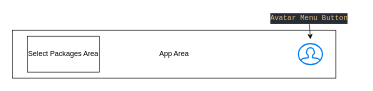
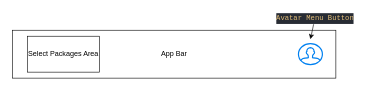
  <mxCell id="0" />
  <mxCell id="1" parent="0" />
- <mxCell id="2" value="App Area" style="whiteSpace=wrap;html=1;" vertex="1" parent="1"><mxGeometry x="20" y="50" width="540" height="80" as="geometry" /></mxCell>
+ <mxCell id="2" value="App Bar" style="whiteSpace=wrap;html=1;" vertex="1" parent="1"><mxGeometry x="20" y="50" width="540" height="80" as="geometry" /></mxCell>
  <mxCell id="3" value="Select Packages Area" style="whiteSpace=wrap;html=1;" vertex="1" parent="1"><mxGeometry x="45" y="60" width="120" height="60" as="geometry" /></mxCell>
  <mxCell id="4" style="edgeStyle=none;html=1;entryX=0.5;entryY=0;entryDx=0;entryDy=0;" edge="1" parent="1" source="5"><mxGeometry relative="1" as="geometry"><mxPoint x="517.5" y="65" as="targetPoint" /></mxGeometry></mxCell>
- <mxCell id="5" value="&lt;div style=&quot;color: rgb(171 , 178 , 191) ; background-color: rgb(40 , 44 , 52) ; font-family: &amp;#34;menlo&amp;#34; , &amp;#34;monaco&amp;#34; , &amp;#34;courier new&amp;#34; , monospace ; line-height: 18px&quot;&gt;&lt;span style=&quot;color: #e5c07b&quot;&gt;Avatar Menu Button&lt;/span&gt;&lt;/div&gt;" style="text;html=1;align=center;verticalAlign=middle;resizable=0;points=[];autosize=1;strokeColor=none;fillColor=none;" vertex="1" parent="1"><mxGeometry x="440" y="20" width="150" height="20" as="geometry" /></mxCell>
+ <mxCell id="5" value="&lt;div style=&quot;color: rgb(171 , 178 , 191) ; background-color: rgb(40 , 44 , 52) ; font-family: &amp;#34;menlo&amp;#34; , &amp;#34;monaco&amp;#34; , &amp;#34;courier new&amp;#34; , monospace ; line-height: 18px&quot;&gt;&lt;span style=&quot;color: #e5c07b&quot;&gt;Avatar Menu Button&lt;/span&gt;&lt;/div&gt;" style="text;html=1;align=center;verticalAlign=middle;resizable=0;points=[];autosize=1;strokeColor=none;fillColor=none;" vertex="1" parent="1"><mxGeometry x="450" y="20" width="150" height="20" as="geometry" /></mxCell>
  <mxCell id="6" value="" style="html=1;verticalLabelPosition=bottom;align=center;labelBackgroundColor=#ffffff;verticalAlign=top;strokeWidth=2;strokeColor=#0080F0;shadow=0;dashed=0;shape=mxgraph.ios7.icons.user;" vertex="1" parent="1"><mxGeometry x="497.5" y="72.5" width="40" height="35" as="geometry" /></mxCell>
